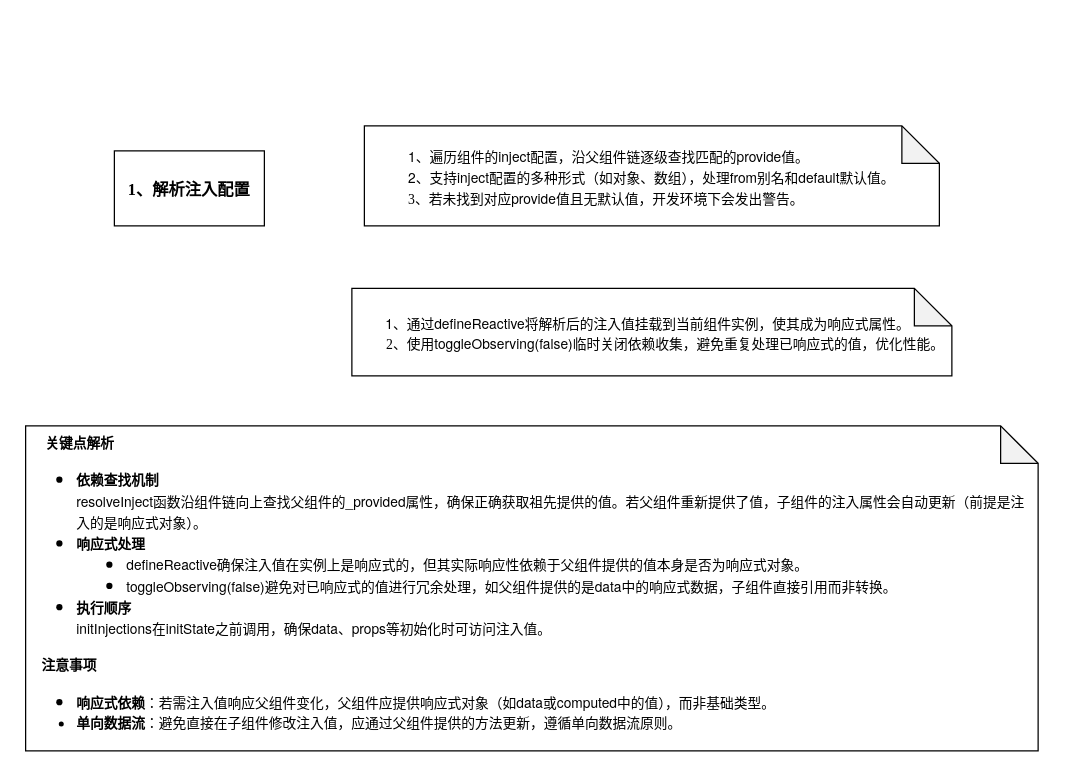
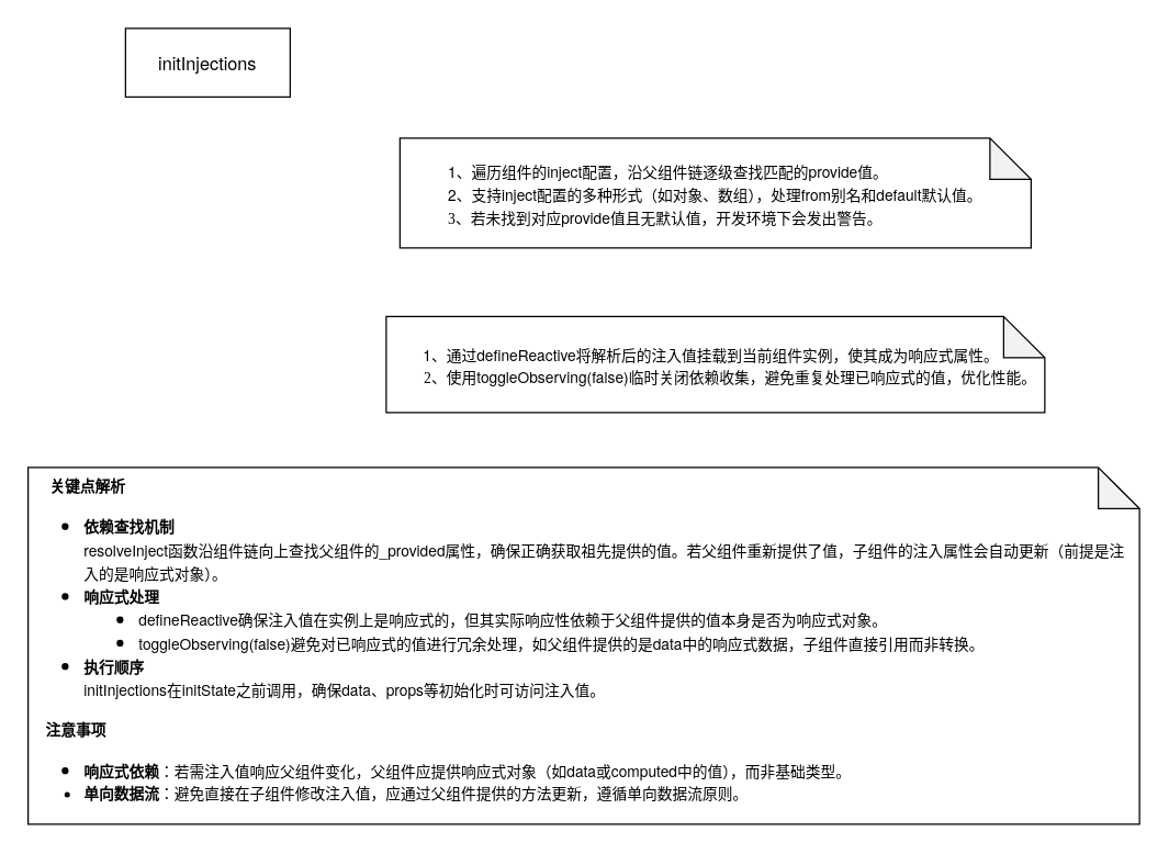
  <mxCell id="0" />
  <mxCell id="1" parent="0" />
- <mxCell id="3" value="&lt;p style=&quot;margin: 0px; font-variant-numeric: normal; font-variant-east-asian: normal; font-variant-alternates: normal; font-size-adjust: none; font-kerning: auto; font-optical-sizing: auto; font-feature-settings: normal; font-variation-settings: normal; font-variant-position: normal; font-variant-emoji: normal; font-stretch: normal; font-size: 13px; line-height: normal; font-family: &amp;quot;PingFang SC Semibold&amp;quot;; text-align: start;&quot; class=&quot;p1&quot;&gt;&lt;span style=&quot;font-variant-numeric: normal; font-variant-east-asian: normal; font-variant-alternates: normal; font-size-adjust: none; font-kerning: auto; font-optical-sizing: auto; font-feature-settings: normal; font-variation-settings: normal; font-variant-position: normal; font-variant-emoji: normal; font-stretch: normal; line-height: normal; font-family: &amp;quot;PingFang SC&amp;quot;;&quot; class=&quot;s1&quot;&gt;&lt;b&gt;1、解析注入配置&lt;/b&gt;&lt;/span&gt;&lt;/p&gt;" style="rounded=0;whiteSpace=wrap;html=1;" vertex="1" parent="1"><mxGeometry x="91" y="120" width="120" height="60" as="geometry" /></mxCell>
+ <mxCell id="2" value="&lt;p style=&quot;margin: 0px; font-variant-numeric: normal; font-variant-east-asian: normal; font-variant-alternates: normal; font-size-adjust: none; font-kerning: auto; font-optical-sizing: auto; font-feature-settings: normal; font-variation-settings: normal; font-variant-position: normal; font-variant-emoji: normal; font-stretch: normal; font-size: 13px; line-height: normal; font-family: &amp;quot;Helvetica Neue&amp;quot;; text-align: start;&quot; class=&quot;p1&quot;&gt;initInjections&lt;/p&gt;" style="rounded=0;whiteSpace=wrap;html=1;" vertex="1" parent="1"><mxGeometry x="91" y="20" width="120" height="50" as="geometry" /></mxCell>
  <mxCell id="4" value="&lt;p style=&quot;margin: 0px; font-variant-numeric: normal; font-variant-east-asian: normal; font-variant-alternates: normal; font-size-adjust: none; font-kerning: auto; font-optical-sizing: auto; font-feature-settings: normal; font-variation-settings: normal; font-variant-position: normal; font-variant-emoji: normal; font-stretch: normal; line-height: normal; font-family: &amp;quot;Helvetica Neue&amp;quot;; text-align: start;&quot; class=&quot;p1&quot;&gt;&lt;font style=&quot;font-size: 11px;&quot;&gt;1、遍历组件的inject配置，沿父组件链逐级查找匹配的provide值。&lt;/font&gt;&lt;/p&gt;&lt;p style=&quot;margin: 0px; font-variant-numeric: normal; font-variant-east-asian: normal; font-variant-alternates: normal; font-size-adjust: none; font-kerning: auto; font-optical-sizing: auto; font-feature-settings: normal; font-variation-settings: normal; font-variant-position: normal; font-variant-emoji: normal; font-stretch: normal; line-height: normal; font-family: &amp;quot;Helvetica Neue&amp;quot;; text-align: start;&quot; class=&quot;p1&quot;&gt;&lt;font style=&quot;font-size: 11px;&quot;&gt;2、支持inject配置的多种形式（如对象、数组），处理from别名和default默认值。&lt;/font&gt;&lt;/p&gt;&lt;p style=&quot;margin: 0px; font-variant-numeric: normal; font-variant-east-asian: normal; font-variant-alternates: normal; font-size-adjust: none; font-kerning: auto; font-optical-sizing: auto; font-feature-settings: normal; font-variation-settings: normal; font-variant-position: normal; font-variant-emoji: normal; font-stretch: normal; line-height: normal; font-family: &amp;quot;Helvetica Neue&amp;quot;; text-align: start;&quot; class=&quot;p1&quot;&gt;&lt;span style=&quot;font-size: 11px; font-family: &amp;quot;PingFang SC&amp;quot;; background-color: transparent; color: light-dark(rgb(0, 0, 0), rgb(255, 255, 255));&quot;&gt;3、若未找到对应&lt;/span&gt;&lt;span style=&quot;font-size: 11px; background-color: transparent; color: light-dark(rgb(0, 0, 0), rgb(255, 255, 255)); font-variant-numeric: normal; font-variant-east-asian: normal; font-variant-alternates: normal; font-size-adjust: none; font-kerning: auto; font-optical-sizing: auto; font-feature-settings: normal; font-variation-settings: normal; font-variant-position: normal; font-variant-emoji: normal; font-stretch: normal; line-height: normal;&quot; class=&quot;s1&quot;&gt;provide&lt;/span&gt;&lt;span style=&quot;font-size: 11px; font-family: &amp;quot;PingFang SC&amp;quot;; background-color: transparent; color: light-dark(rgb(0, 0, 0), rgb(255, 255, 255));&quot;&gt;值且无默认值，开发环境下会发出警告。&lt;/span&gt;&lt;/p&gt;" style="shape=note;whiteSpace=wrap;html=1;backgroundOutline=1;darkOpacity=0.05;" vertex="1" parent="1"><mxGeometry x="291" y="100" width="460" height="80" as="geometry" /></mxCell>
  <mxCell id="5" value="&lt;p style=&quot;margin: 0px; font-variant-numeric: normal; font-variant-east-asian: normal; font-variant-alternates: normal; font-size-adjust: none; font-kerning: auto; font-optical-sizing: auto; font-feature-settings: normal; font-variation-settings: normal; font-variant-position: normal; font-variant-emoji: normal; font-stretch: normal; line-height: normal; font-family: &amp;quot;Helvetica Neue&amp;quot;; text-align: start;&quot; class=&quot;p1&quot;&gt;&lt;font style=&quot;font-size: 11px;&quot;&gt;&amp;nbsp; &amp;nbsp; &amp;nbsp; &amp;nbsp;1、通过defineReactive将解析后的注入值挂载到当前组件实例，使其成为响应式属性。&lt;/font&gt;&lt;/p&gt;&lt;p style=&quot;margin: 0px 0px 0px 22px; font-variant-numeric: normal; font-variant-east-asian: normal; font-variant-alternates: normal; font-size-adjust: none; font-kerning: auto; font-optical-sizing: auto; font-feature-settings: normal; font-variation-settings: normal; font-variant-position: normal; font-variant-emoji: normal; font-stretch: normal; line-height: normal; font-family: &amp;quot;PingFang SC&amp;quot;; text-align: start;&quot; class=&quot;p2&quot;&gt;&lt;font style=&quot;font-size: 11px;&quot;&gt;2、使用&lt;span style=&quot;font-variant-numeric: normal; font-variant-east-asian: normal; font-variant-alternates: normal; font-size-adjust: none; font-kerning: auto; font-optical-sizing: auto; font-feature-settings: normal; font-variation-settings: normal; font-variant-position: normal; font-variant-emoji: normal; font-stretch: normal; line-height: normal; font-family: &amp;quot;Helvetica Neue&amp;quot;;&quot; class=&quot;s1&quot;&gt;toggleObserving(false)&lt;/span&gt;临时关闭依赖收集，避免重复处理已响应式的值，优化性能。&lt;/font&gt;&lt;/p&gt;" style="shape=note;whiteSpace=wrap;html=1;backgroundOutline=1;darkOpacity=0.05;" vertex="1" parent="1"><mxGeometry x="281" y="230" width="480" height="70" as="geometry" /></mxCell>
  <mxCell id="6" value="&lt;p style=&quot;margin: 0px 0px 2px; font-variant-numeric: normal; font-variant-east-asian: normal; font-variant-alternates: normal; font-size-adjust: none; font-kerning: auto; font-optical-sizing: auto; font-feature-settings: normal; font-variation-settings: normal; font-variant-position: normal; font-variant-emoji: normal; font-stretch: normal; line-height: normal; font-family: &amp;quot;Helvetica Neue&amp;quot;; text-align: start;&quot; class=&quot;p1&quot;&gt;&lt;b style=&quot;&quot;&gt;&lt;font style=&quot;font-size: 11px;&quot;&gt;&amp;nbsp; &amp;nbsp; &amp;nbsp;关键点解析&lt;/font&gt;&lt;/b&gt;&lt;/p&gt;&lt;ul style=&quot;text-align: start;&quot; class=&quot;ul1&quot;&gt;&lt;li style=&quot;margin: 0px; font-variant-numeric: normal; font-variant-east-asian: normal; font-variant-alternates: normal; font-size-adjust: none; font-kerning: auto; font-optical-sizing: auto; font-feature-settings: normal; font-variation-settings: normal; font-variant-position: normal; font-variant-emoji: normal; font-stretch: normal; line-height: normal; font-family: &amp;quot;Helvetica Neue&amp;quot;;&quot; class=&quot;li2&quot;&gt;&lt;font style=&quot;font-size: 11px;&quot;&gt;&lt;span style=&quot;font-variant-numeric: normal; font-variant-east-asian: normal; font-variant-alternates: normal; font-size-adjust: none; font-kerning: auto; font-optical-sizing: auto; font-feature-settings: normal; font-variation-settings: normal; font-variant-position: normal; font-variant-emoji: normal; font-stretch: normal; line-height: normal; font-family: Menlo;&quot; class=&quot;s1&quot;&gt;&lt;/span&gt;&lt;b&gt;依赖查找机制&lt;/b&gt;&lt;br&gt;resolveInject函数沿组件链向上查找父组件的_provided属性，确保正确获取祖先提供的值。若父组件重新提供了值，子组件的注入属性会自动更新（前提是注入的是响应式对象）。&lt;/font&gt;&lt;/li&gt;&lt;li style=&quot;margin: 0px; font-variant-numeric: normal; font-variant-east-asian: normal; font-variant-alternates: normal; font-size-adjust: none; font-kerning: auto; font-optical-sizing: auto; font-feature-settings: normal; font-variation-settings: normal; font-variant-position: normal; font-variant-emoji: normal; font-stretch: normal; line-height: normal; font-family: &amp;quot;Helvetica Neue&amp;quot;;&quot; class=&quot;li2&quot;&gt;&lt;font style=&quot;font-size: 11px;&quot;&gt;&lt;span style=&quot;font-variant-numeric: normal; font-variant-east-asian: normal; font-variant-alternates: normal; font-size-adjust: none; font-kerning: auto; font-optical-sizing: auto; font-feature-settings: normal; font-variation-settings: normal; font-variant-position: normal; font-variant-emoji: normal; font-stretch: normal; line-height: normal; font-family: Menlo;&quot; class=&quot;s1&quot;&gt;&lt;/span&gt;&lt;b&gt;响应式处理&lt;/b&gt;&lt;/font&gt;&lt;/li&gt;&lt;ul style=&quot;list-style-type: disc;&quot; class=&quot;ul1&quot;&gt;&lt;li style=&quot;margin: 0px; font-variant-numeric: normal; font-variant-east-asian: normal; font-variant-alternates: normal; font-size-adjust: none; font-kerning: auto; font-optical-sizing: auto; font-feature-settings: normal; font-variation-settings: normal; font-variant-position: normal; font-variant-emoji: normal; font-stretch: normal; line-height: normal; font-family: &amp;quot;Helvetica Neue&amp;quot;;&quot; class=&quot;li2&quot;&gt;&lt;font style=&quot;font-size: 11px;&quot;&gt;&lt;span style=&quot;font-variant-numeric: normal; font-variant-east-asian: normal; font-variant-alternates: normal; font-size-adjust: none; font-kerning: auto; font-optical-sizing: auto; font-feature-settings: normal; font-variation-settings: normal; font-variant-position: normal; font-variant-emoji: normal; font-stretch: normal; line-height: normal; font-family: Menlo;&quot; class=&quot;s1&quot;&gt;&lt;/span&gt;defineReactive确保注入值在实例上是响应式的，但其实际响应性依赖于父组件提供的值本身是否为响应式对象。&lt;/font&gt;&lt;/li&gt;&lt;li style=&quot;margin: 0px; font-variant-numeric: normal; font-variant-east-asian: normal; font-variant-alternates: normal; font-size-adjust: none; font-kerning: auto; font-optical-sizing: auto; font-feature-settings: normal; font-variation-settings: normal; font-variant-position: normal; font-variant-emoji: normal; font-stretch: normal; line-height: normal; font-family: &amp;quot;Helvetica Neue&amp;quot;;&quot; class=&quot;li2&quot;&gt;&lt;font style=&quot;font-size: 11px;&quot;&gt;&lt;span style=&quot;font-variant-numeric: normal; font-variant-east-asian: normal; font-variant-alternates: normal; font-size-adjust: none; font-kerning: auto; font-optical-sizing: auto; font-feature-settings: normal; font-variation-settings: normal; font-variant-position: normal; font-variant-emoji: normal; font-stretch: normal; line-height: normal; font-family: Menlo;&quot; class=&quot;s1&quot;&gt;&lt;/span&gt;toggleObserving(false)避免对已响应式的值进行冗余处理，如父组件提供的是data中的响应式数据，子组件直接引用而非转换。&lt;/font&gt;&lt;/li&gt;&lt;/ul&gt;&lt;li style=&quot;margin: 0px; font-variant-numeric: normal; font-variant-east-asian: normal; font-variant-alternates: normal; font-size-adjust: none; font-kerning: auto; font-optical-sizing: auto; font-feature-settings: normal; font-variation-settings: normal; font-variant-position: normal; font-variant-emoji: normal; font-stretch: normal; line-height: normal; font-family: &amp;quot;Helvetica Neue&amp;quot;;&quot; class=&quot;li2&quot;&gt;&lt;font style=&quot;font-size: 11px;&quot;&gt;&lt;span style=&quot;font-variant-numeric: normal; font-variant-east-asian: normal; font-variant-alternates: normal; font-size-adjust: none; font-kerning: auto; font-optical-sizing: auto; font-feature-settings: normal; font-variation-settings: normal; font-variant-position: normal; font-variant-emoji: normal; font-stretch: normal; line-height: normal; font-family: Menlo;&quot; class=&quot;s1&quot;&gt;&lt;/span&gt;&lt;b&gt;执行顺序&lt;/b&gt;&lt;br&gt;initInjections在initState之前调用，确保data、props等初始化时可访问注入值。&lt;/font&gt;&lt;/li&gt;&lt;/ul&gt;&lt;p style=&quot;margin: 0px 0px 2px; font-variant-numeric: normal; font-variant-east-asian: normal; font-variant-alternates: normal; font-size-adjust: none; font-kerning: auto; font-optical-sizing: auto; font-feature-settings: normal; font-variation-settings: normal; font-variant-position: normal; font-variant-emoji: normal; font-stretch: normal; line-height: normal; font-family: &amp;quot;Helvetica Neue&amp;quot;; text-align: start;&quot; class=&quot;p1&quot;&gt;&lt;b&gt;&lt;font style=&quot;font-size: 11px;&quot;&gt;&amp;nbsp; &amp;nbsp; 注意事项&lt;/font&gt;&lt;/b&gt;&lt;/p&gt;&lt;ul style=&quot;text-align: start;&quot; class=&quot;ul1&quot;&gt;&lt;li style=&quot;margin: 0px; font-variant-numeric: normal; font-variant-east-asian: normal; font-variant-alternates: normal; font-size-adjust: none; font-kerning: auto; font-optical-sizing: auto; font-feature-settings: normal; font-variation-settings: normal; font-variant-position: normal; font-variant-emoji: normal; font-stretch: normal; line-height: normal; font-family: &amp;quot;Helvetica Neue&amp;quot;;&quot; class=&quot;li2&quot;&gt;&lt;font style=&quot;font-size: 11px;&quot;&gt;&lt;span style=&quot;font-variant-numeric: normal; font-variant-east-asian: normal; font-variant-alternates: normal; font-size-adjust: none; font-kerning: auto; font-optical-sizing: auto; font-feature-settings: normal; font-variation-settings: normal; font-variant-position: normal; font-variant-emoji: normal; font-stretch: normal; line-height: normal; font-family: Menlo;&quot; class=&quot;s1&quot;&gt;&lt;/span&gt;&lt;b&gt;响应式依赖&lt;/b&gt;：若需注入值响应父组件变化，父组件应提供响应式对象（如data或computed中的值），而非基础类型。&lt;/font&gt;&lt;/li&gt;&lt;li style=&quot;margin: 0px; font-variant-numeric: normal; font-variant-east-asian: normal; font-variant-alternates: normal; font-size-adjust: none; font-kerning: auto; font-optical-sizing: auto; font-feature-settings: normal; font-variation-settings: normal; font-variant-position: normal; font-variant-emoji: normal; font-stretch: normal; line-height: normal; font-family: &amp;quot;PingFang SC&amp;quot;;&quot; class=&quot;li4&quot;&gt;&lt;font style=&quot;font-size: 11px;&quot;&gt;&lt;span style=&quot;font-variant-numeric: normal; font-variant-east-asian: normal; font-variant-alternates: normal; font-size-adjust: none; font-kerning: auto; font-optical-sizing: auto; font-feature-settings: normal; font-variation-settings: normal; font-variant-position: normal; font-variant-emoji: normal; line-height: normal; font-family: Menlo; font-stretch: normal;&quot; class=&quot;s1&quot;&gt;&lt;/span&gt;&lt;b style=&quot;&quot;&gt;单向数据流&lt;/b&gt;：避免直接在子组件修改注入值，应通过父组件提供的方法更新，遵循单向数据流原则。&lt;/font&gt;&lt;/li&gt;&lt;/ul&gt;" style="shape=note;whiteSpace=wrap;html=1;backgroundOutline=1;darkOpacity=0.05;" vertex="1" parent="1"><mxGeometry x="20" y="340" width="810" height="260" as="geometry" /></mxCell>
